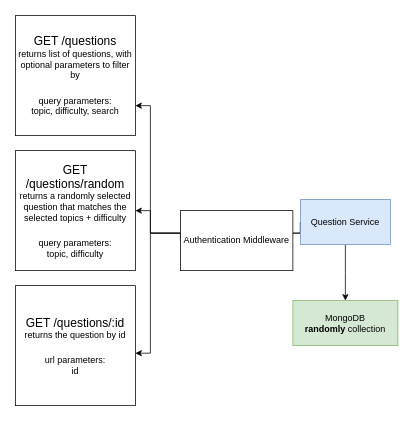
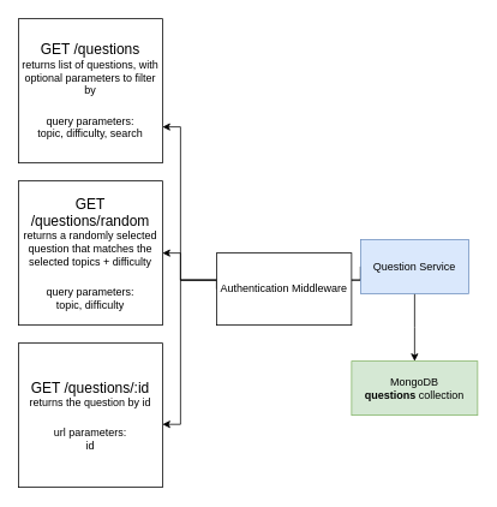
  <mxCell id="0" />
  <mxCell id="1" parent="0" />
  <mxCell id="2" style="edgeStyle=orthogonalEdgeStyle;rounded=0;orthogonalLoop=1;jettySize=auto;html=1;exitX=0;exitY=0.5;exitDx=0;exitDy=0;" parent="1" source="5" target="6" edge="1"><mxGeometry relative="1" as="geometry"><mxPoint x="210" y="150" as="targetPoint" /><Array as="points"><mxPoint x="200" y="310" /><mxPoint x="200" y="140" /></Array></mxGeometry></mxCell>
  <mxCell id="3" style="edgeStyle=orthogonalEdgeStyle;rounded=0;orthogonalLoop=1;jettySize=auto;html=1;entryX=1;entryY=0.5;entryDx=0;entryDy=0;exitX=0;exitY=0.5;exitDx=0;exitDy=0;" parent="1" source="5" target="7" edge="1"><mxGeometry relative="1" as="geometry"><Array as="points"><mxPoint x="200" y="310" /><mxPoint x="200" y="280" /></Array></mxGeometry></mxCell>
  <mxCell id="4" style="edgeStyle=orthogonalEdgeStyle;rounded=0;orthogonalLoop=1;jettySize=auto;html=1;" parent="1" source="5" edge="1"><mxGeometry relative="1" as="geometry"><mxPoint x="460" y="400" as="targetPoint" /></mxGeometry></mxCell>
  <mxCell id="5" value="Question Service" style="rounded=0;whiteSpace=wrap;html=1;fillColor=#dae8fc;strokeColor=#6c8ebf;" parent="1" vertex="1"><mxGeometry x="400" y="265" width="120" height="60" as="geometry" /></mxCell>
  <mxCell id="6" value="&lt;font style=&quot;font-size: 16px;&quot;&gt;GET /questions&lt;/font&gt;&lt;div&gt;&lt;font&gt;returns list of questions, with optional parameters to filter by&lt;br&gt;&lt;/font&gt;&lt;div&gt;&lt;div&gt;&lt;span style=&quot;font-size: 16px;&quot;&gt;&lt;br&gt;&lt;/span&gt;&lt;div&gt;query parameters:&lt;/div&gt;&lt;div&gt;topic, difficulty, search&lt;/div&gt;&lt;/div&gt;&lt;/div&gt;&lt;/div&gt;" style="rounded=0;whiteSpace=wrap;html=1;" parent="1" vertex="1"><mxGeometry x="20" y="20" width="160" height="160" as="geometry" /></mxCell>
  <mxCell id="7" value="&lt;font style=&quot;font-size: 16px;&quot;&gt;GET /questions/random&lt;/font&gt;&lt;div&gt;&lt;font&gt;returns a randomly selected question that matches the selected topics + difficulty&lt;br&gt;&lt;/font&gt;&lt;div&gt;&lt;div&gt;&lt;span style=&quot;font-size: 16px;&quot;&gt;&lt;br&gt;&lt;/span&gt;&lt;div&gt;query parameters:&lt;/div&gt;&lt;div&gt;topic, difficulty&lt;/div&gt;&lt;/div&gt;&lt;/div&gt;&lt;/div&gt;" style="rounded=0;whiteSpace=wrap;html=1;" parent="1" vertex="1"><mxGeometry x="20" y="200" width="160" height="160" as="geometry" /></mxCell>
  <mxCell id="8" value="&lt;font style=&quot;font-size: 16px;&quot;&gt;GET /questions/:id&lt;/font&gt;&lt;div&gt;&lt;font&gt;returns the question by id&lt;br&gt;&lt;/font&gt;&lt;div&gt;&lt;span style=&quot;font-size: 16px;&quot;&gt;&lt;br&gt;&lt;/span&gt;&lt;div&gt;url parameters:&lt;/div&gt;&lt;div&gt;id&lt;/div&gt;&lt;/div&gt;&lt;/div&gt;" style="rounded=0;whiteSpace=wrap;html=1;" parent="1" vertex="1"><mxGeometry x="20" y="380" width="160" height="160" as="geometry" /></mxCell>
  <mxCell id="9" style="edgeStyle=orthogonalEdgeStyle;rounded=0;orthogonalLoop=1;jettySize=auto;html=1;entryX=1;entryY=0.563;entryDx=0;entryDy=0;entryPerimeter=0;exitX=0;exitY=0.5;exitDx=0;exitDy=0;" parent="1" source="10" target="8" edge="1"><mxGeometry relative="1" as="geometry"><Array as="points"><mxPoint x="200" y="310" /><mxPoint x="200" y="470" /></Array></mxGeometry></mxCell>
  <mxCell id="10" value="Authentication Middleware" style="rounded=0;whiteSpace=wrap;html=1;" parent="1" vertex="1"><mxGeometry x="240" y="280" width="150" height="80" as="geometry" /></mxCell>
- <mxCell id="11" value="MongoDB&lt;div&gt;&lt;b&gt;randomly&lt;/b&gt;&amp;nbsp;collection&lt;/div&gt;" style="rounded=0;whiteSpace=wrap;html=1;fillColor=#d5e8d4;strokeColor=#82b366;" parent="1" vertex="1"><mxGeometry x="390" y="400" width="140" height="60" as="geometry" /></mxCell>
+ <mxCell id="11" value="MongoDB&lt;div&gt;&lt;b&gt;questions&lt;/b&gt;&amp;nbsp;collection&lt;/div&gt;" style="rounded=0;whiteSpace=wrap;html=1;fillColor=#d5e8d4;strokeColor=#82b366;" parent="1" vertex="1"><mxGeometry x="390" y="400" width="140" height="60" as="geometry" /></mxCell>
